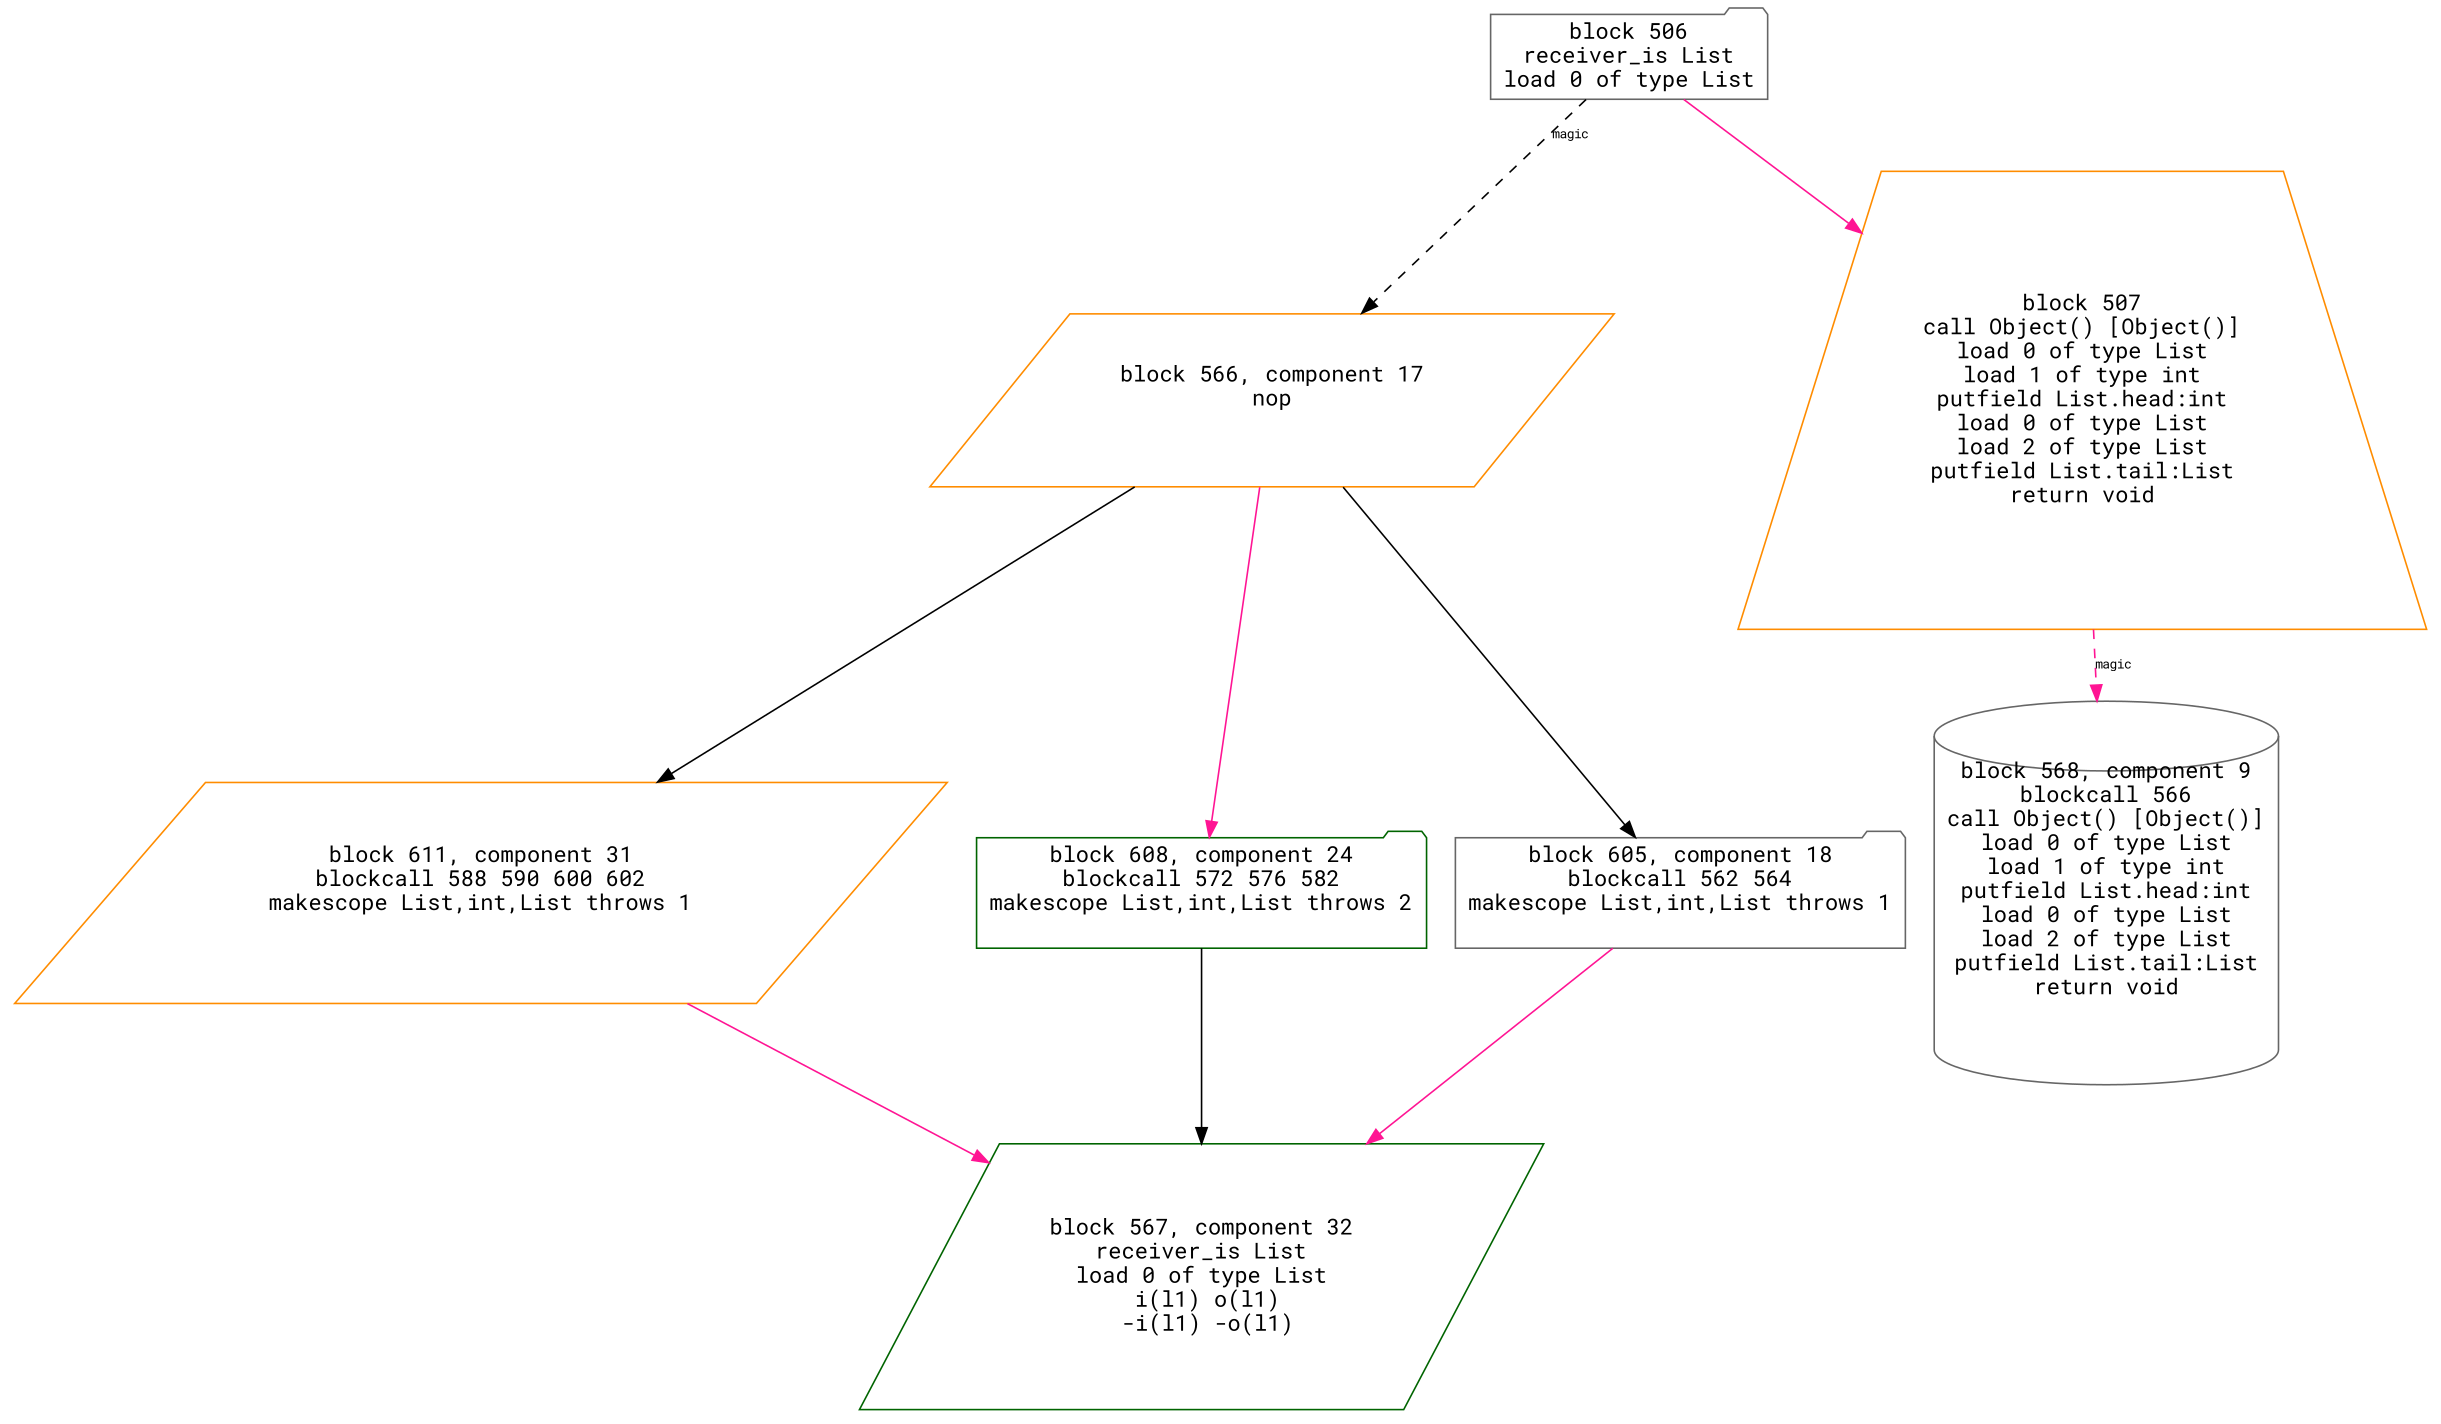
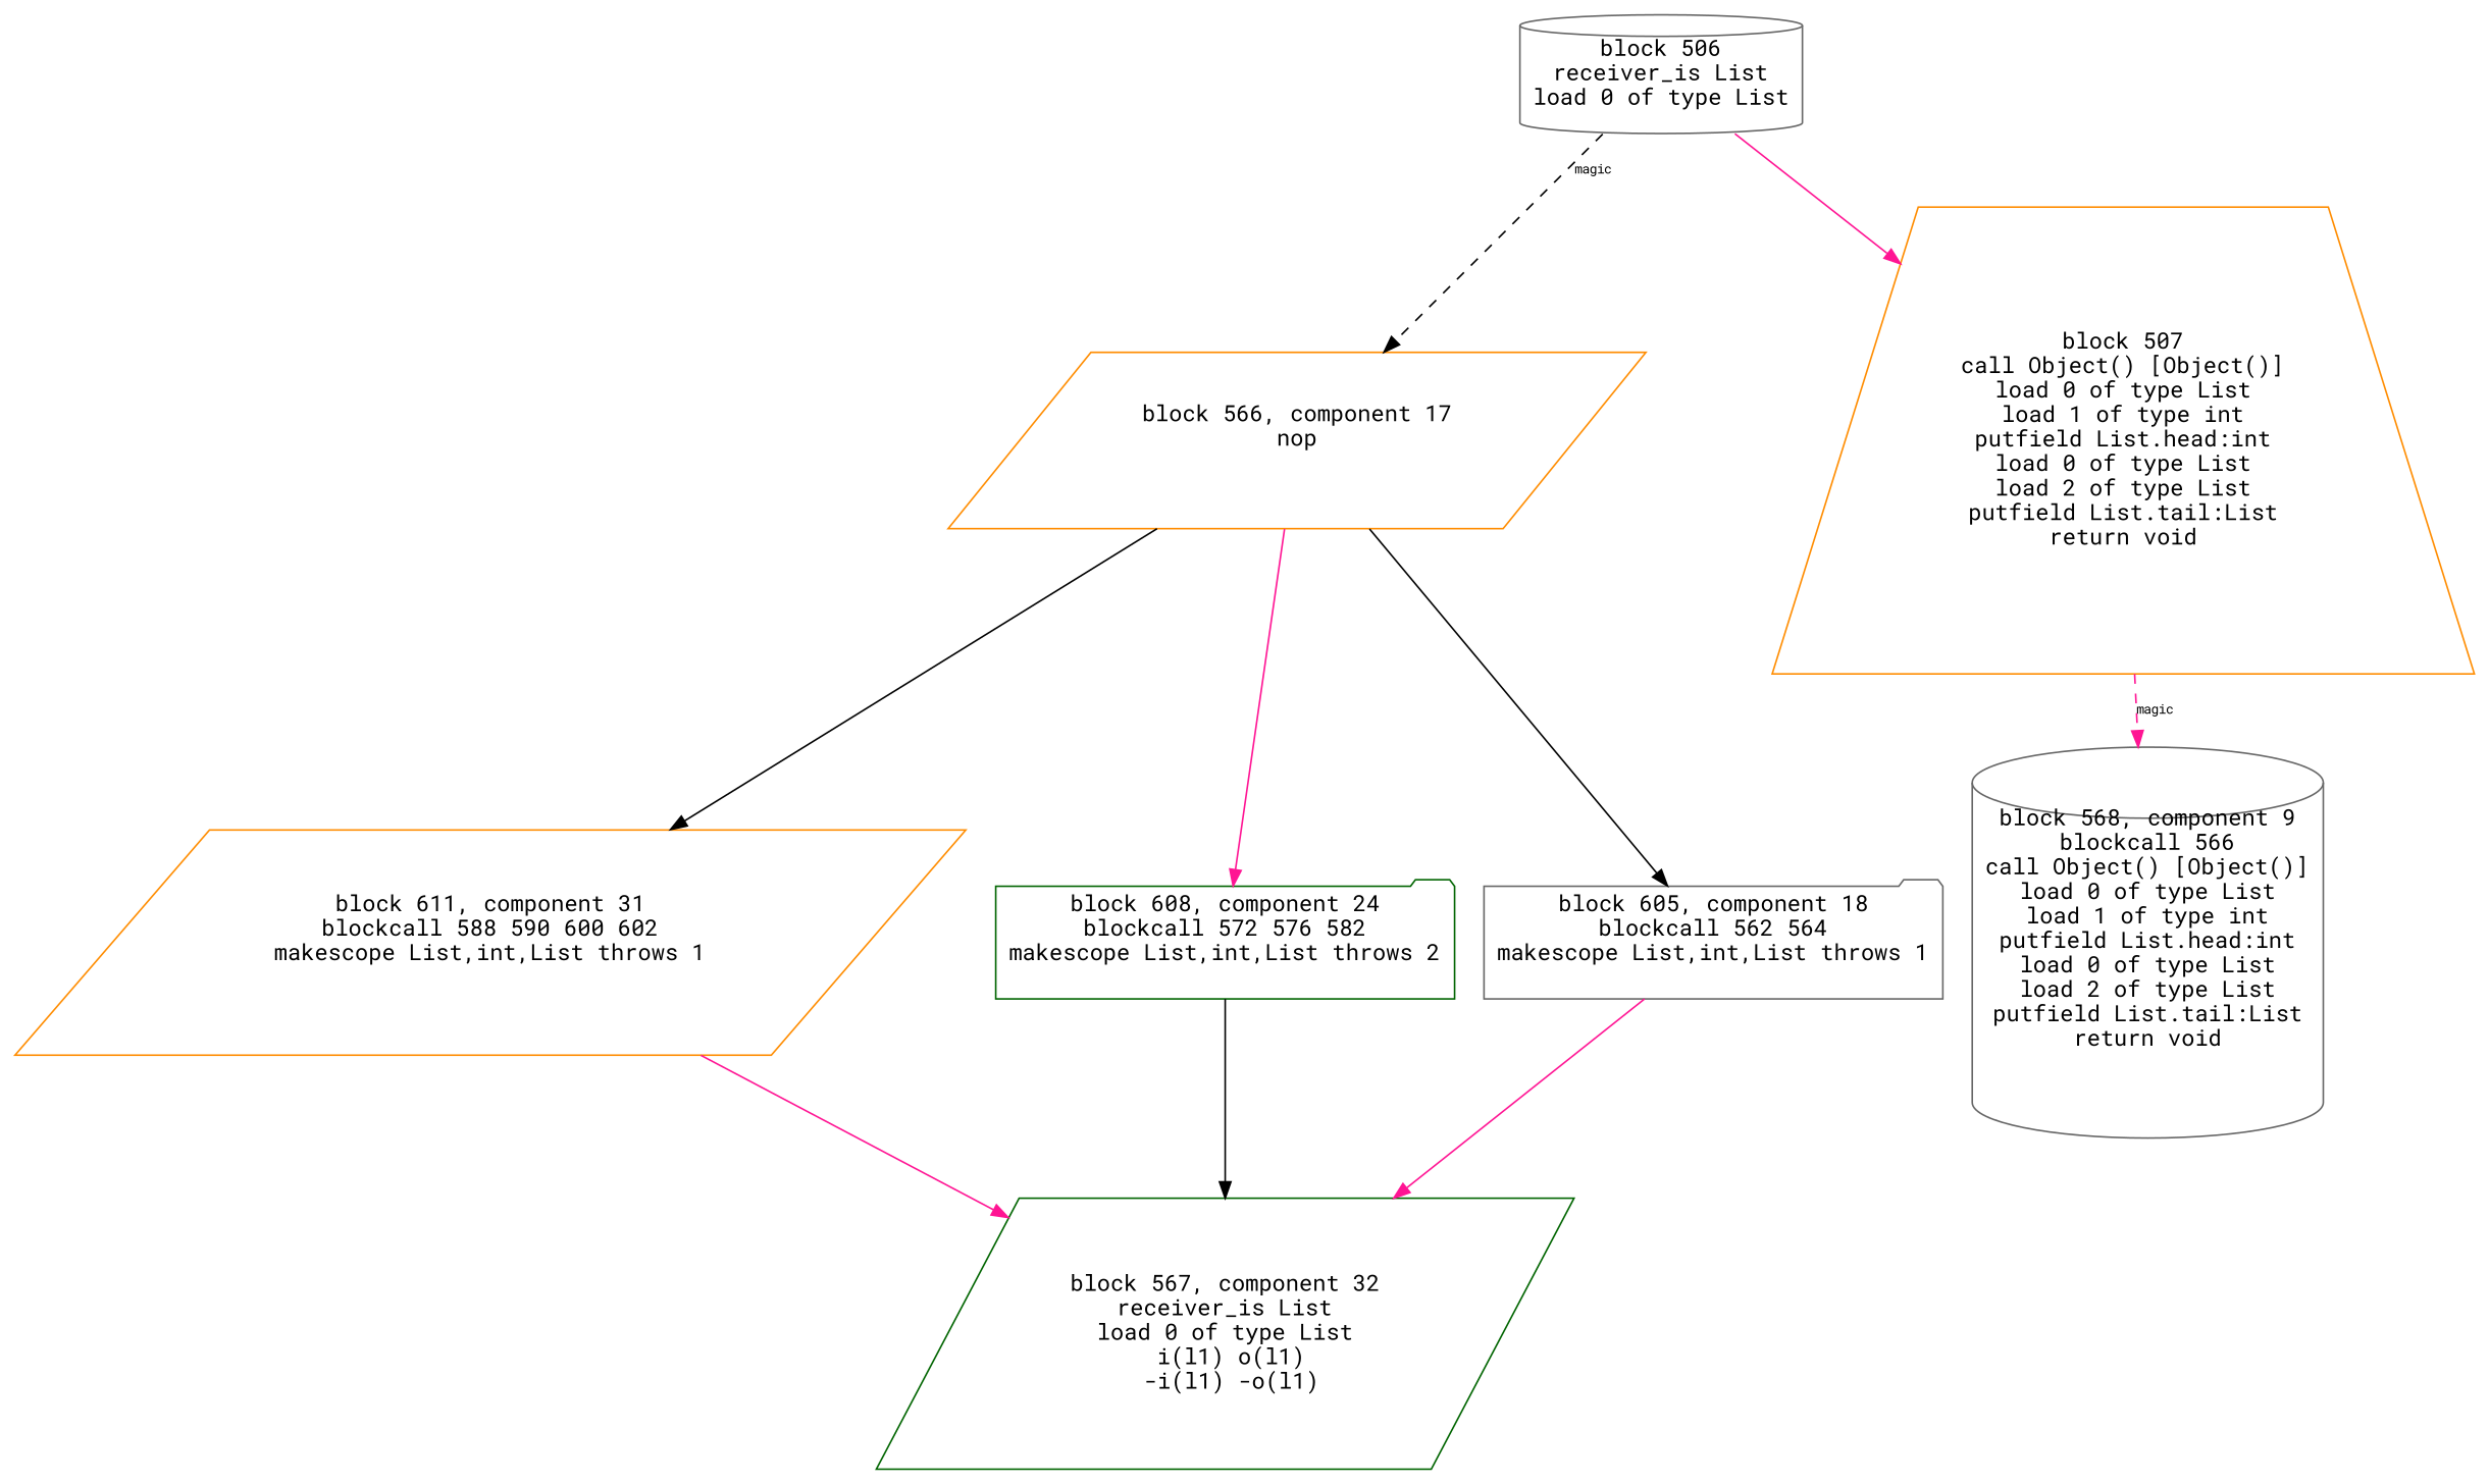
  digraph {
    fontname="Roboto Mono"
    node [shape=parallelogram color=gray40 fontname="Roboto Mono"]
    edge [color=deeppink fontsize=8 fontname="Roboto Mono"]
-   n1 [label="block 506\nreceiver_is List\nload 0 of type List" shape=folder]
+   n1 [label="block 506\nreceiver_is List\nload 0 of type List" shape=cylinder]
    n2 [label="block 566, component 17\nnop\n\n" color=darkorange]
    n3 [label="block 507\ncall Object() [Object()]\nload 0 of type List\nload 1 of type int\nputfield List.head:int\nload 0 of type List\nload 2 of type List\nputfield List.tail:List\nreturn void" shape=trapezium color=darkorange]
    n4 [label="block 611, component 31\nblockcall 588 590 600 602\nmakescope List,int,List throws 1\n\n" color=darkorange]
    n5 [label="block 608, component 24\nblockcall 572 576 582\nmakescope List,int,List throws 2\n\n" shape=folder color=darkgreen]
    n6 [label="block 605, component 18\nblockcall 562 564\nmakescope List,int,List throws 1\n\n" shape=folder]
    n7 [label="block 567, component 32\nreceiver_is List\nload 0 of type List\n i(l1) o(l1)\n -i(l1) -o(l1)\n" color=darkgreen]
    n8 [label="block 568, component 9\nblockcall 566\ncall Object() [Object()]\nload 0 of type List\nload 1 of type int\nputfield List.head:int\nload 0 of type List\nload 2 of type List\nputfield List.tail:List\nreturn void\n\n" shape=cylinder]
    n1 -> n2 [color=black label=magic style=dashed]
    n1 -> n3
    n2 -> n4 [color=black]
    n2 -> n5
    n2 -> n6 [color=black]
    n3 -> n8 [label=magic style=dashed]
    n4 -> n7
    n5 -> n7 [color=black]
    n6 -> n7
  }
